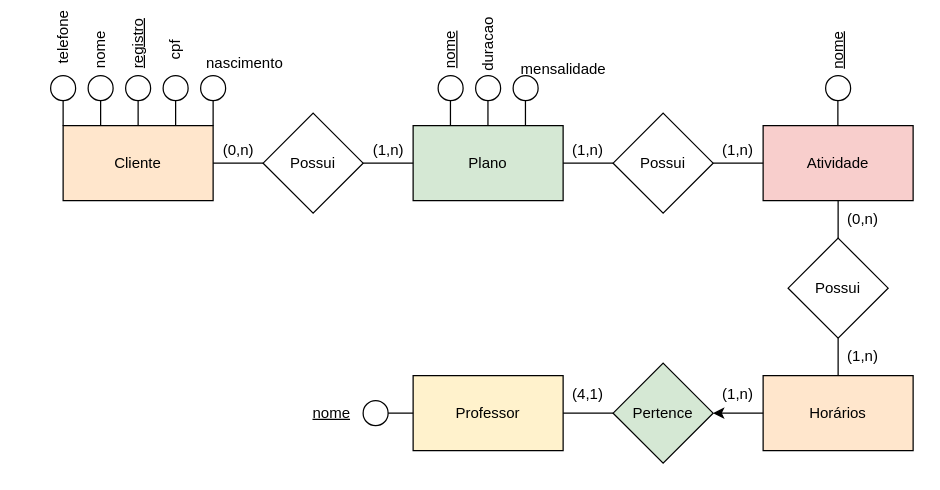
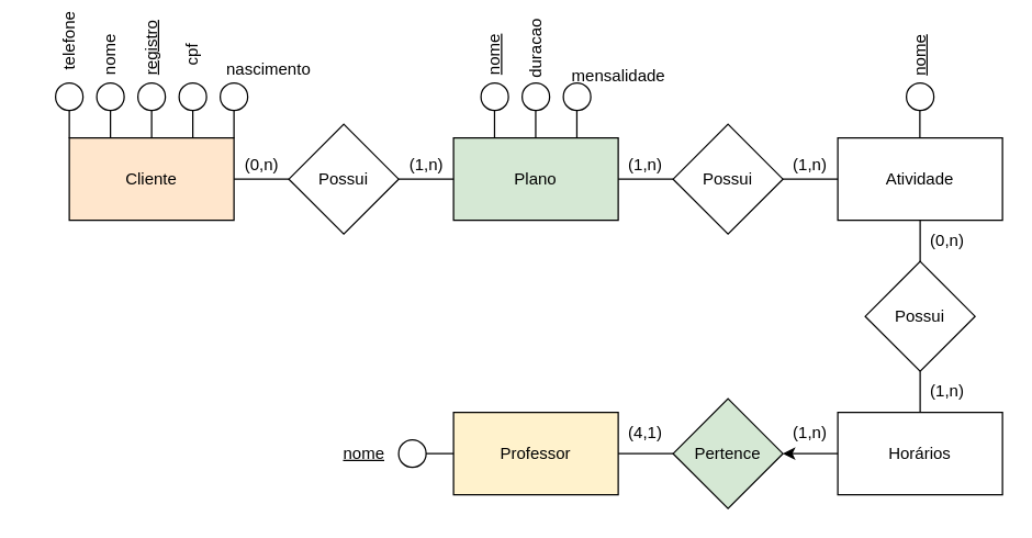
  <mxCell id="0" />
  <mxCell id="1" parent="0" />
  <mxCell id="2" value="Cliente" style="rounded=0;whiteSpace=wrap;html=1;fillColor=#ffe6cc;" parent="1" vertex="1"><mxGeometry x="50" y="100" width="120" height="60" as="geometry" /></mxCell>
  <mxCell id="3" value="Possui" style="rhombus;whiteSpace=wrap;html=1;fillColor=#FFFFFF;" parent="1" vertex="1"><mxGeometry x="210" y="90" width="80" height="80" as="geometry" /></mxCell>
  <mxCell id="4" value="Plano" style="rounded=0;whiteSpace=wrap;html=1;fillColor=#d5e8d4;" parent="1" vertex="1"><mxGeometry x="330" y="100" width="120" height="60" as="geometry" /></mxCell>
  <mxCell id="5" value="Possui" style="rhombus;whiteSpace=wrap;html=1;fillColor=#FFFFFF;" parent="1" vertex="1"><mxGeometry x="490" y="90" width="80" height="80" as="geometry" /></mxCell>
- <mxCell id="6" value="Atividade" style="rounded=0;whiteSpace=wrap;html=1;fillColor=#f8cecc;" parent="1" vertex="1"><mxGeometry x="610" y="100" width="120" height="60" as="geometry" /></mxCell>
+ <mxCell id="6" value="Atividade" style="rounded=0;whiteSpace=wrap;html=1;fillColor=#FFFFFF;" parent="1" vertex="1"><mxGeometry x="610" y="100" width="120" height="60" as="geometry" /></mxCell>
  <mxCell id="7" value="Possui" style="rhombus;whiteSpace=wrap;html=1;fillColor=#FFFFFF;" parent="1" vertex="1"><mxGeometry x="630" y="190" width="80" height="80" as="geometry" /></mxCell>
- <mxCell id="8" value="Horários" style="rounded=0;whiteSpace=wrap;html=1;fillColor=#ffe6cc;" parent="1" vertex="1"><mxGeometry x="610" y="300" width="120" height="60" as="geometry" /></mxCell>
+ <mxCell id="8" value="Horários" style="rounded=0;whiteSpace=wrap;html=1;fillColor=#FFFFFF;" parent="1" vertex="1"><mxGeometry x="610" y="300" width="120" height="60" as="geometry" /></mxCell>
  <mxCell id="9" value="Pertence" style="rhombus;whiteSpace=wrap;html=1;fillColor=#d5e8d4;" parent="1" vertex="1"><mxGeometry x="490" y="290" width="80" height="80" as="geometry" /></mxCell>
  <mxCell id="10" value="Professor" style="rounded=0;whiteSpace=wrap;html=1;fillColor=#fff2cc;" parent="1" vertex="1"><mxGeometry x="330" y="300" width="120" height="60" as="geometry" /></mxCell>
  <mxCell id="11" value="" style="endArrow=none;html=1;rounded=0;exitX=1;exitY=0.5;exitDx=0;exitDy=0;" parent="1" source="2" edge="1"><mxGeometry width="50" height="50" relative="1" as="geometry"><mxPoint x="160" y="180" as="sourcePoint" /><mxPoint x="210" y="130" as="targetPoint" /></mxGeometry></mxCell>
  <mxCell id="12" value="" style="endArrow=none;html=1;rounded=0;entryX=0;entryY=0.5;entryDx=0;entryDy=0;" parent="1" target="4" edge="1"><mxGeometry width="50" height="50" relative="1" as="geometry"><mxPoint x="290" y="130" as="sourcePoint" /><mxPoint x="340" y="80" as="targetPoint" /></mxGeometry></mxCell>
  <mxCell id="13" value="(0,n)" style="text;html=1;align=center;verticalAlign=middle;resizable=0;points=[];autosize=1;strokeColor=none;fillColor=none;" parent="1" vertex="1"><mxGeometry x="170" y="110" width="40" height="20" as="geometry" /></mxCell>
  <mxCell id="14" value="" style="endArrow=none;html=1;rounded=0;exitX=0;exitY=0.5;exitDx=0;exitDy=0;entryX=1;entryY=0.5;entryDx=0;entryDy=0;" parent="1" source="5" target="4" edge="1"><mxGeometry width="50" height="50" relative="1" as="geometry"><mxPoint x="400" y="190" as="sourcePoint" /><mxPoint x="450" y="140" as="targetPoint" /></mxGeometry></mxCell>
  <mxCell id="15" value="(1,n)" style="text;html=1;strokeColor=none;fillColor=none;align=center;verticalAlign=middle;whiteSpace=wrap;rounded=0;" parent="1" vertex="1"><mxGeometry x="440" y="105" width="60" height="30" as="geometry" /></mxCell>
  <mxCell id="16" value="" style="endArrow=none;html=1;rounded=0;entryX=0;entryY=0.5;entryDx=0;entryDy=0;" parent="1" target="6" edge="1"><mxGeometry width="50" height="50" relative="1" as="geometry"><mxPoint x="570" y="130" as="sourcePoint" /><mxPoint x="620" y="80" as="targetPoint" /></mxGeometry></mxCell>
  <mxCell id="17" value="" style="endArrow=none;html=1;rounded=0;exitX=0.5;exitY=0;exitDx=0;exitDy=0;" parent="1" source="7" edge="1"><mxGeometry width="50" height="50" relative="1" as="geometry"><mxPoint x="620" y="210" as="sourcePoint" /><mxPoint x="670" y="160" as="targetPoint" /></mxGeometry></mxCell>
  <mxCell id="18" value="" style="endArrow=none;html=1;rounded=0;exitX=0.5;exitY=0;exitDx=0;exitDy=0;entryX=0.5;entryY=1;entryDx=0;entryDy=0;" parent="1" source="8" target="7" edge="1"><mxGeometry width="50" height="50" relative="1" as="geometry"><mxPoint x="620" y="360" as="sourcePoint" /><mxPoint x="670" y="310" as="targetPoint" /></mxGeometry></mxCell>
  <mxCell id="19" value="" style="endArrow=none;html=1;rounded=0;exitX=1;exitY=0.5;exitDx=0;exitDy=0;" parent="1" source="10" edge="1"><mxGeometry width="50" height="50" relative="1" as="geometry"><mxPoint x="440" y="380" as="sourcePoint" /><mxPoint x="490" y="330" as="targetPoint" /></mxGeometry></mxCell>
  <mxCell id="20" value="" style="endArrow=classic;html=1;rounded=0;exitX=0;exitY=0.5;exitDx=0;exitDy=0;entryX=1;entryY=0.5;entryDx=0;entryDy=0;" parent="1" source="8" target="9" edge="1"><mxGeometry width="50" height="50" relative="1" as="geometry"><mxPoint x="400" y="290" as="sourcePoint" /><mxPoint x="450" y="240" as="targetPoint" /></mxGeometry></mxCell>
  <mxCell id="21" value="(4,1)" style="text;html=1;strokeColor=none;fillColor=none;align=center;verticalAlign=middle;whiteSpace=wrap;rounded=0;" parent="1" vertex="1"><mxGeometry x="440" y="300" width="60" height="30" as="geometry" /></mxCell>
  <mxCell id="22" value="(0,n)" style="text;html=1;strokeColor=none;fillColor=none;align=center;verticalAlign=middle;whiteSpace=wrap;rounded=0;" parent="1" vertex="1"><mxGeometry x="660" y="160" width="60" height="30" as="geometry" /></mxCell>
  <mxCell id="23" value="" style="ellipse;whiteSpace=wrap;html=1;aspect=fixed;fillColor=#FFFFFF;" parent="1" vertex="1"><mxGeometry x="100" y="60" width="20" height="20" as="geometry" /></mxCell>
  <mxCell id="24" value="" style="ellipse;whiteSpace=wrap;html=1;aspect=fixed;fillColor=#FFFFFF;" parent="1" vertex="1"><mxGeometry x="130" y="60" width="20" height="20" as="geometry" /></mxCell>
  <mxCell id="25" value="" style="ellipse;whiteSpace=wrap;html=1;aspect=fixed;fillColor=#FFFFFF;" parent="1" vertex="1"><mxGeometry x="70" y="60" width="20" height="20" as="geometry" /></mxCell>
  <mxCell id="26" value="" style="ellipse;whiteSpace=wrap;html=1;aspect=fixed;fillColor=#FFFFFF;" parent="1" vertex="1"><mxGeometry x="160" y="60" width="20" height="20" as="geometry" /></mxCell>
  <mxCell id="27" value="" style="ellipse;whiteSpace=wrap;html=1;aspect=fixed;fillColor=#FFFFFF;" parent="1" vertex="1"><mxGeometry x="40" y="60" width="20" height="20" as="geometry" /></mxCell>
  <mxCell id="28" value="" style="endArrow=none;html=1;rounded=0;entryX=0.5;entryY=1;entryDx=0;entryDy=0;exitX=0;exitY=0;exitDx=0;exitDy=0;" parent="1" source="2" target="27" edge="1"><mxGeometry width="50" height="50" relative="1" as="geometry"><mxPoint x="40" y="120" as="sourcePoint" /><mxPoint x="90" y="70" as="targetPoint" /></mxGeometry></mxCell>
  <mxCell id="29" value="" style="endArrow=none;html=1;rounded=0;exitX=0.25;exitY=0;exitDx=0;exitDy=0;" parent="1" source="2" edge="1"><mxGeometry width="50" height="50" relative="1" as="geometry"><mxPoint x="30" y="130" as="sourcePoint" /><mxPoint x="80" y="80" as="targetPoint" /></mxGeometry></mxCell>
  <mxCell id="30" value="" style="endArrow=none;html=1;rounded=0;exitX=0.5;exitY=1;exitDx=0;exitDy=0;entryX=0.5;entryY=0;entryDx=0;entryDy=0;" parent="1" source="23" target="2" edge="1"><mxGeometry width="50" height="50" relative="1" as="geometry"><mxPoint x="80" y="90" as="sourcePoint" /><mxPoint x="130" y="40" as="targetPoint" /></mxGeometry></mxCell>
  <mxCell id="31" value="" style="endArrow=none;html=1;rounded=0;exitX=0.5;exitY=1;exitDx=0;exitDy=0;entryX=0.75;entryY=0;entryDx=0;entryDy=0;" parent="1" source="24" target="2" edge="1"><mxGeometry width="50" height="50" relative="1" as="geometry"><mxPoint x="120" y="90" as="sourcePoint" /><mxPoint x="170" y="40" as="targetPoint" /></mxGeometry></mxCell>
  <mxCell id="32" value="" style="endArrow=none;html=1;rounded=0;exitX=0.5;exitY=1;exitDx=0;exitDy=0;entryX=0.75;entryY=0;entryDx=0;entryDy=0;" parent="1" edge="1"><mxGeometry width="50" height="50" relative="1" as="geometry"><mxPoint x="170" y="80" as="sourcePoint" /><mxPoint x="170" y="100" as="targetPoint" /></mxGeometry></mxCell>
  <mxCell id="33" value="nome" style="text;html=1;align=center;verticalAlign=middle;resizable=0;points=[];autosize=1;strokeColor=none;fillColor=none;rotation=-90;" parent="1" vertex="1"><mxGeometry x="55" y="30" width="50" height="20" as="geometry" /></mxCell>
  <mxCell id="34" value="&lt;u&gt;registro&lt;/u&gt;" style="text;html=1;align=center;verticalAlign=middle;resizable=0;points=[];autosize=1;strokeColor=none;fillColor=none;rotation=-90;" parent="1" vertex="1"><mxGeometry x="80" y="25" width="60" height="20" as="geometry" /></mxCell>
  <mxCell id="35" value="cpf" style="text;html=1;align=center;verticalAlign=middle;resizable=0;points=[];autosize=1;strokeColor=none;fillColor=none;rotation=-90;" parent="1" vertex="1"><mxGeometry x="125" y="30" width="30" height="20" as="geometry" /></mxCell>
  <mxCell id="36" value="telefone" style="text;html=1;align=center;verticalAlign=middle;resizable=0;points=[];autosize=1;strokeColor=none;fillColor=none;rotation=-90;" parent="1" vertex="1"><mxGeometry x="20" y="20" width="60" height="20" as="geometry" /></mxCell>
  <mxCell id="37" value="nascimento" style="text;html=1;align=center;verticalAlign=middle;resizable=0;points=[];autosize=1;strokeColor=none;fillColor=none;rotation=0;" parent="1" vertex="1"><mxGeometry x="155" y="40" width="80" height="20" as="geometry" /></mxCell>
  <mxCell id="38" value="" style="ellipse;whiteSpace=wrap;html=1;aspect=fixed;fillColor=#FFFFFF;" parent="1" vertex="1"><mxGeometry x="380" y="60" width="20" height="20" as="geometry" /></mxCell>
  <mxCell id="39" value="" style="ellipse;whiteSpace=wrap;html=1;aspect=fixed;fillColor=#FFFFFF;" parent="1" vertex="1"><mxGeometry x="410" y="60" width="20" height="20" as="geometry" /></mxCell>
  <mxCell id="40" value="" style="ellipse;whiteSpace=wrap;html=1;aspect=fixed;fillColor=#FFFFFF;" parent="1" vertex="1"><mxGeometry x="350" y="60" width="20" height="20" as="geometry" /></mxCell>
  <mxCell id="41" value="" style="endArrow=none;html=1;rounded=0;exitX=0.5;exitY=1;exitDx=0;exitDy=0;entryX=0.75;entryY=0;entryDx=0;entryDy=0;" parent="1" edge="1"><mxGeometry width="50" height="50" relative="1" as="geometry"><mxPoint x="359.86" y="80" as="sourcePoint" /><mxPoint x="359.86" y="100" as="targetPoint" /></mxGeometry></mxCell>
  <mxCell id="42" value="" style="endArrow=none;html=1;rounded=0;exitX=0.5;exitY=1;exitDx=0;exitDy=0;entryX=0.75;entryY=0;entryDx=0;entryDy=0;" parent="1" edge="1"><mxGeometry width="50" height="50" relative="1" as="geometry"><mxPoint x="389.86" y="80" as="sourcePoint" /><mxPoint x="389.86" y="100" as="targetPoint" /></mxGeometry></mxCell>
  <mxCell id="43" value="" style="endArrow=none;html=1;rounded=0;exitX=0.5;exitY=1;exitDx=0;exitDy=0;entryX=0.75;entryY=0;entryDx=0;entryDy=0;" parent="1" edge="1"><mxGeometry width="50" height="50" relative="1" as="geometry"><mxPoint x="419.86" y="80" as="sourcePoint" /><mxPoint x="419.86" y="100" as="targetPoint" /></mxGeometry></mxCell>
  <mxCell id="44" value="&lt;u&gt;nome&lt;/u&gt;" style="text;html=1;align=center;verticalAlign=middle;resizable=0;points=[];autosize=1;strokeColor=none;fillColor=none;rotation=-90;" parent="1" vertex="1"><mxGeometry x="335" y="30" width="50" height="20" as="geometry" /></mxCell>
  <mxCell id="45" value="duracao" style="text;html=1;strokeColor=none;fillColor=none;align=center;verticalAlign=middle;whiteSpace=wrap;rounded=0;rotation=-90;" parent="1" vertex="1"><mxGeometry x="360" y="20" width="60" height="30" as="geometry" /></mxCell>
  <mxCell id="46" value="mensalidade" style="text;html=1;align=center;verticalAlign=middle;resizable=0;points=[];autosize=1;strokeColor=none;fillColor=none;rotation=0;" parent="1" vertex="1"><mxGeometry x="410" y="45" width="80" height="20" as="geometry" /></mxCell>
  <mxCell id="47" value="&lt;u&gt;nome&lt;/u&gt;" style="text;html=1;strokeColor=none;fillColor=none;align=center;verticalAlign=middle;whiteSpace=wrap;rounded=0;rotation=-90;" parent="1" vertex="1"><mxGeometry x="640" y="25" width="60" height="30" as="geometry" /></mxCell>
  <mxCell id="48" value="" style="ellipse;whiteSpace=wrap;html=1;aspect=fixed;fillColor=#FFFFFF;" parent="1" vertex="1"><mxGeometry x="660" y="60" width="20" height="20" as="geometry" /></mxCell>
  <mxCell id="49" value="" style="endArrow=none;html=1;rounded=0;exitX=0.5;exitY=1;exitDx=0;exitDy=0;entryX=0.75;entryY=0;entryDx=0;entryDy=0;" parent="1" edge="1"><mxGeometry width="50" height="50" relative="1" as="geometry"><mxPoint x="669.8" y="80" as="sourcePoint" /><mxPoint x="669.8" y="100" as="targetPoint" /></mxGeometry></mxCell>
  <mxCell id="50" value="" style="ellipse;whiteSpace=wrap;html=1;aspect=fixed;fillColor=#FFFFFF;" parent="1" vertex="1"><mxGeometry x="290" y="320" width="20" height="20" as="geometry" /></mxCell>
  <mxCell id="51" value="" style="endArrow=none;html=1;rounded=0;exitX=1;exitY=0.5;exitDx=0;exitDy=0;" parent="1" source="50" target="10" edge="1"><mxGeometry width="50" height="50" relative="1" as="geometry"><mxPoint x="340" y="380" as="sourcePoint" /><mxPoint x="390" y="330" as="targetPoint" /></mxGeometry></mxCell>
  <mxCell id="52" value="&lt;u&gt;nome&lt;/u&gt;" style="text;html=1;strokeColor=none;fillColor=none;align=center;verticalAlign=middle;whiteSpace=wrap;rounded=0;" parent="1" vertex="1"><mxGeometry x="235" y="315" width="60" height="30" as="geometry" /></mxCell>
  <mxCell id="53" value="(1,n)" style="text;html=1;align=center;verticalAlign=middle;resizable=0;points=[];autosize=1;strokeColor=none;fillColor=none;" vertex="1" parent="1"><mxGeometry x="290" y="110" width="40" height="20" as="geometry" /></mxCell>
  <mxCell id="54" value="(1,n)" style="text;html=1;strokeColor=none;fillColor=none;align=center;verticalAlign=middle;whiteSpace=wrap;rounded=0;" vertex="1" parent="1"><mxGeometry x="560" y="105" width="60" height="30" as="geometry" /></mxCell>
  <mxCell id="55" value="(1,n)" style="text;html=1;strokeColor=none;fillColor=none;align=center;verticalAlign=middle;whiteSpace=wrap;rounded=0;" vertex="1" parent="1"><mxGeometry x="660" y="270" width="60" height="30" as="geometry" /></mxCell>
  <mxCell id="56" value="(1,n)" style="text;html=1;strokeColor=none;fillColor=none;align=center;verticalAlign=middle;whiteSpace=wrap;rounded=0;" vertex="1" parent="1"><mxGeometry x="560" y="300" width="60" height="30" as="geometry" /></mxCell>
